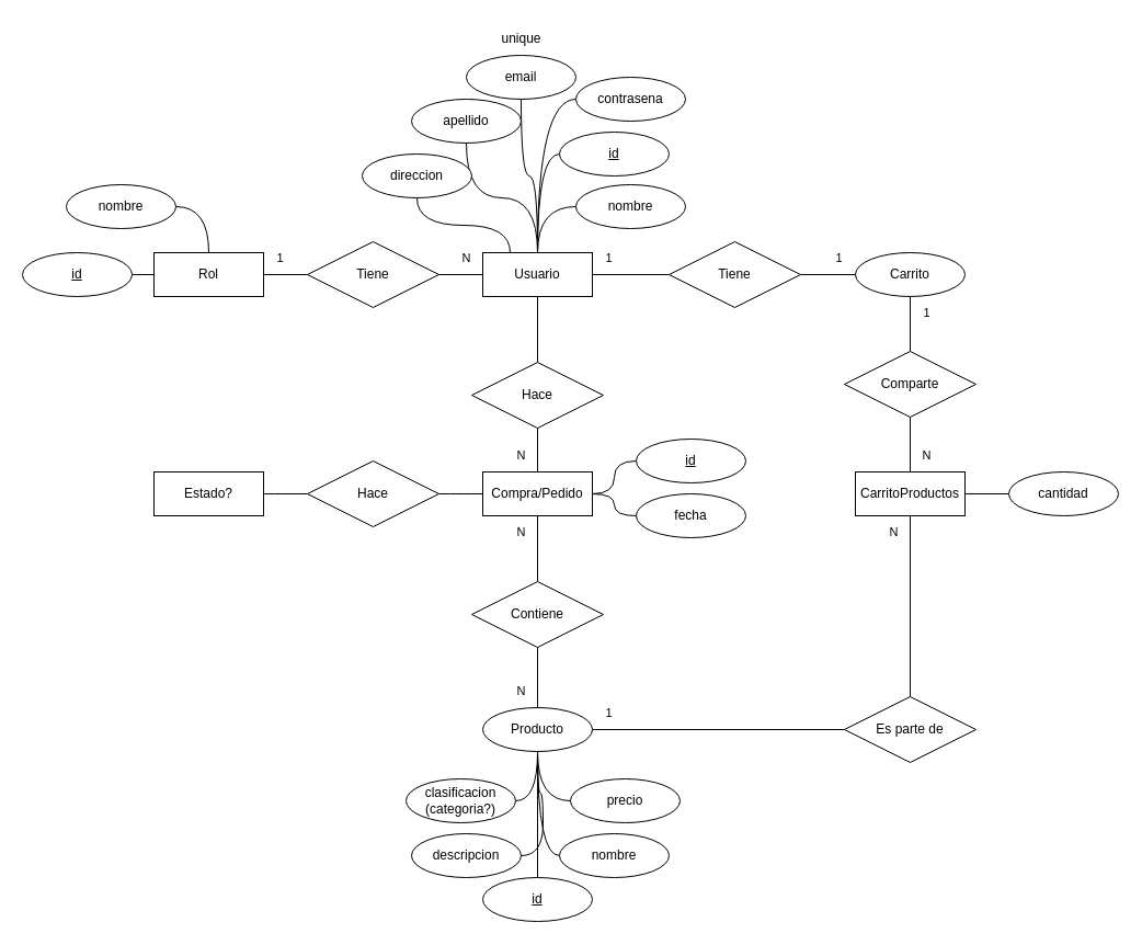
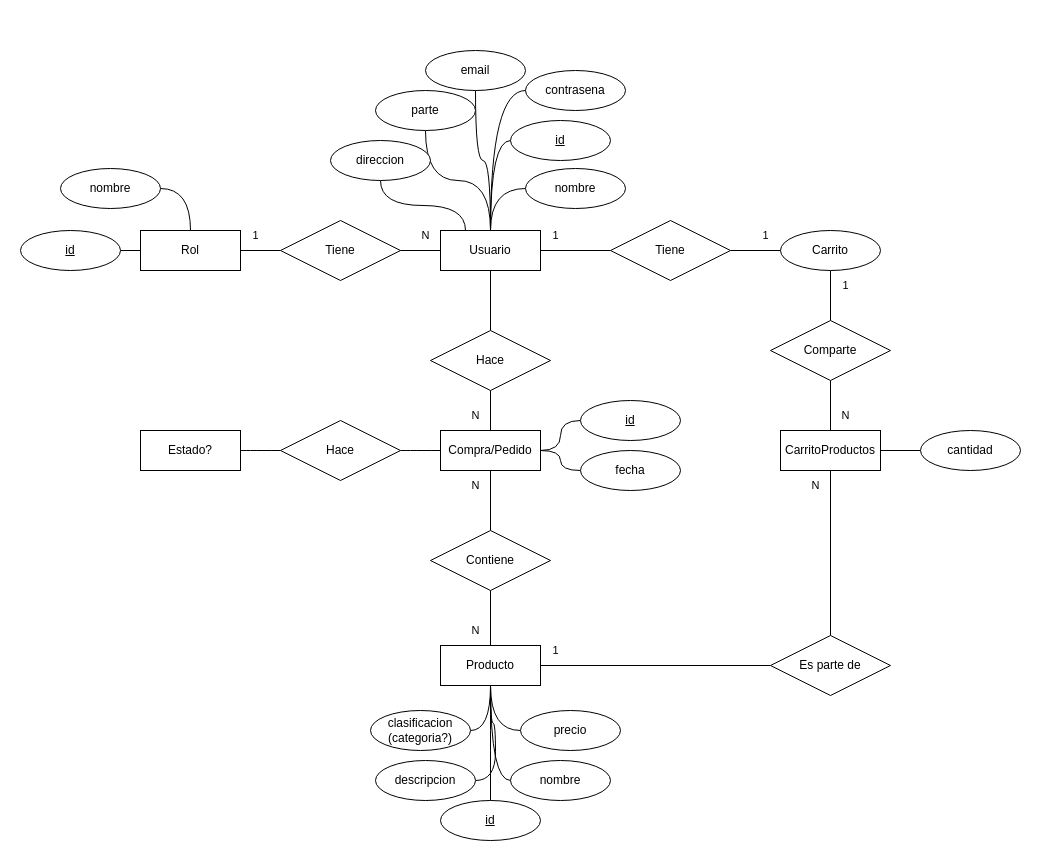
  <mxCell id="0" />
  <mxCell id="1" parent="0" />
  <mxCell id="2" style="edgeStyle=orthogonalEdgeStyle;shape=connector;rounded=0;orthogonalLoop=1;jettySize=auto;html=1;entryX=0;entryY=0.5;entryDx=0;entryDy=0;strokeColor=default;align=center;verticalAlign=middle;fontFamily=Helvetica;fontSize=11;fontColor=default;labelBackgroundColor=default;endArrow=none;endFill=0;curved=1;" parent="1" source="9" target="11" edge="1"><mxGeometry relative="1" as="geometry" /></mxCell>
  <mxCell id="3" style="edgeStyle=orthogonalEdgeStyle;shape=connector;rounded=0;orthogonalLoop=1;jettySize=auto;html=1;entryX=0;entryY=0.5;entryDx=0;entryDy=0;strokeColor=default;align=center;verticalAlign=middle;fontFamily=Helvetica;fontSize=11;fontColor=default;labelBackgroundColor=default;endArrow=none;endFill=0;curved=1;" parent="1" source="9" target="12" edge="1"><mxGeometry relative="1" as="geometry" /></mxCell>
  <mxCell id="4" style="edgeStyle=orthogonalEdgeStyle;shape=connector;rounded=0;orthogonalLoop=1;jettySize=auto;html=1;entryX=0;entryY=0.5;entryDx=0;entryDy=0;strokeColor=default;align=center;verticalAlign=middle;fontFamily=Helvetica;fontSize=11;fontColor=default;labelBackgroundColor=default;endArrow=none;endFill=0;curved=1;" parent="1" source="9" target="19" edge="1"><mxGeometry relative="1" as="geometry" /></mxCell>
  <mxCell id="5" style="edgeStyle=orthogonalEdgeStyle;shape=connector;rounded=0;orthogonalLoop=1;jettySize=auto;html=1;entryX=0.5;entryY=1;entryDx=0;entryDy=0;strokeColor=default;align=center;verticalAlign=middle;fontFamily=Helvetica;fontSize=11;fontColor=default;labelBackgroundColor=default;endArrow=none;endFill=0;curved=1;" parent="1" source="9" target="10" edge="1"><mxGeometry relative="1" as="geometry" /></mxCell>
  <mxCell id="6" style="edgeStyle=orthogonalEdgeStyle;shape=connector;curved=1;rounded=0;orthogonalLoop=1;jettySize=auto;html=1;entryX=0.5;entryY=1;entryDx=0;entryDy=0;strokeColor=default;align=center;verticalAlign=middle;fontFamily=Helvetica;fontSize=11;fontColor=default;labelBackgroundColor=default;endArrow=none;endFill=0;exitX=0.25;exitY=0;exitDx=0;exitDy=0;" parent="1" source="9" target="14" edge="1"><mxGeometry relative="1" as="geometry" /></mxCell>
  <mxCell id="7" style="edgeStyle=orthogonalEdgeStyle;shape=connector;curved=1;rounded=0;orthogonalLoop=1;jettySize=auto;html=1;entryX=0.5;entryY=1;entryDx=0;entryDy=0;strokeColor=default;align=center;verticalAlign=middle;fontFamily=Helvetica;fontSize=11;fontColor=default;labelBackgroundColor=default;endArrow=none;endFill=0;" parent="1" source="9" target="13" edge="1"><mxGeometry relative="1" as="geometry" /></mxCell>
  <mxCell id="8" style="edgeStyle=orthogonalEdgeStyle;rounded=0;orthogonalLoop=1;jettySize=auto;html=1;entryX=0;entryY=0.5;entryDx=0;entryDy=0;endArrow=none;endFill=0;" parent="1" source="9" target="59" edge="1"><mxGeometry relative="1" as="geometry" /></mxCell>
  <mxCell id="9" value="Usuario" style="whiteSpace=wrap;html=1;align=center;" parent="1" vertex="1"><mxGeometry x="440" y="230" width="100" height="40" as="geometry" /></mxCell>
  <mxCell id="10" value="email" style="ellipse;whiteSpace=wrap;html=1;align=center;" parent="1" vertex="1"><mxGeometry x="425" y="50" width="100" height="40" as="geometry" /></mxCell>
  <mxCell id="11" value="contrasena" style="ellipse;whiteSpace=wrap;html=1;align=center;" parent="1" vertex="1"><mxGeometry x="525" y="70" width="100" height="40" as="geometry" /></mxCell>
  <mxCell id="12" value="nombre" style="ellipse;whiteSpace=wrap;html=1;align=center;" parent="1" vertex="1"><mxGeometry x="525" y="168" width="100" height="40" as="geometry" /></mxCell>
- <mxCell id="13" value="apellido" style="ellipse;whiteSpace=wrap;html=1;align=center;" parent="1" vertex="1"><mxGeometry x="375" y="90" width="100" height="40" as="geometry" /></mxCell>
+ <mxCell id="13" value="parte" style="ellipse;whiteSpace=wrap;html=1;align=center;" parent="1" vertex="1"><mxGeometry x="375" y="90" width="100" height="40" as="geometry" /></mxCell>
  <mxCell id="14" value="direccion" style="ellipse;whiteSpace=wrap;html=1;align=center;" parent="1" vertex="1"><mxGeometry x="330" y="140" width="100" height="40" as="geometry" /></mxCell>
- <mxCell id="15" value="unique" style="text;html=1;align=center;verticalAlign=middle;resizable=0;points=[];autosize=1;strokeColor=none;fillColor=none;" parent="1" vertex="1"><mxGeometry x="445" y="20" width="60" height="30" as="geometry" /></mxCell>
  <mxCell id="16" style="edgeStyle=orthogonalEdgeStyle;shape=connector;curved=1;rounded=0;orthogonalLoop=1;jettySize=auto;html=1;entryX=1;entryY=0.5;entryDx=0;entryDy=0;strokeColor=default;align=center;verticalAlign=middle;fontFamily=Helvetica;fontSize=11;fontColor=default;labelBackgroundColor=default;endArrow=none;endFill=0;" parent="1" source="18" target="21" edge="1"><mxGeometry relative="1" as="geometry" /></mxCell>
  <mxCell id="17" style="edgeStyle=orthogonalEdgeStyle;shape=connector;curved=1;rounded=0;orthogonalLoop=1;jettySize=auto;html=1;entryX=1;entryY=0.5;entryDx=0;entryDy=0;strokeColor=default;align=center;verticalAlign=middle;fontFamily=Helvetica;fontSize=11;fontColor=default;labelBackgroundColor=default;endArrow=none;endFill=0;" parent="1" source="18" target="20" edge="1"><mxGeometry relative="1" as="geometry" /></mxCell>
  <mxCell id="18" value="Rol" style="whiteSpace=wrap;html=1;align=center;" parent="1" vertex="1"><mxGeometry x="140" y="230" width="100" height="40" as="geometry" /></mxCell>
  <mxCell id="19" value="id" style="ellipse;whiteSpace=wrap;html=1;align=center;fontStyle=4;" parent="1" vertex="1"><mxGeometry x="510" y="120" width="100" height="40" as="geometry" /></mxCell>
  <mxCell id="20" value="id" style="ellipse;whiteSpace=wrap;html=1;align=center;fontStyle=4;" parent="1" vertex="1"><mxGeometry x="20" y="230" width="100" height="40" as="geometry" /></mxCell>
  <mxCell id="21" value="nombre" style="ellipse;whiteSpace=wrap;html=1;align=center;" parent="1" vertex="1"><mxGeometry x="60" y="168" width="100" height="40" as="geometry" /></mxCell>
  <mxCell id="22" style="edgeStyle=orthogonalEdgeStyle;rounded=0;orthogonalLoop=1;jettySize=auto;html=1;entryX=0;entryY=0.5;entryDx=0;entryDy=0;endArrow=none;endFill=0;" parent="1" source="24" target="9" edge="1"><mxGeometry relative="1" as="geometry" /></mxCell>
  <mxCell id="23" style="edgeStyle=orthogonalEdgeStyle;shape=connector;rounded=0;orthogonalLoop=1;jettySize=auto;html=1;entryX=1;entryY=0.5;entryDx=0;entryDy=0;strokeColor=default;align=center;verticalAlign=middle;fontFamily=Helvetica;fontSize=11;fontColor=default;labelBackgroundColor=default;endArrow=none;endFill=0;" parent="1" source="24" target="18" edge="1"><mxGeometry relative="1" as="geometry" /></mxCell>
  <mxCell id="24" value="Tiene" style="shape=rhombus;perimeter=rhombusPerimeter;whiteSpace=wrap;html=1;align=center;" parent="1" vertex="1"><mxGeometry y="220" width="120" height="60" as="geometry" x="280" /></mxCell>
  <mxCell id="25" value="1" style="text;html=1;align=center;verticalAlign=middle;resizable=0;points=[];autosize=1;strokeColor=none;fillColor=none;fontFamily=Helvetica;fontSize=11;fontColor=default;labelBackgroundColor=default;" parent="1" vertex="1"><mxGeometry x="240" y="220" width="30" height="30" as="geometry" /></mxCell>
  <mxCell id="26" value="N" style="text;html=1;align=center;verticalAlign=middle;resizable=0;points=[];autosize=1;strokeColor=none;fillColor=none;fontFamily=Helvetica;fontSize=11;fontColor=default;labelBackgroundColor=default;" parent="1" vertex="1"><mxGeometry x="460" y="400" width="30" height="30" as="geometry" /></mxCell>
  <mxCell id="27" style="edgeStyle=orthogonalEdgeStyle;shape=connector;curved=1;rounded=0;orthogonalLoop=1;jettySize=auto;html=1;entryX=1;entryY=0.5;entryDx=0;entryDy=0;strokeColor=default;align=center;verticalAlign=middle;fontFamily=Helvetica;fontSize=11;fontColor=default;labelBackgroundColor=default;endArrow=none;endFill=0;" parent="1" source="32" target="36" edge="1"><mxGeometry relative="1" as="geometry" /></mxCell>
  <mxCell id="28" style="edgeStyle=orthogonalEdgeStyle;shape=connector;curved=1;rounded=0;orthogonalLoop=1;jettySize=auto;html=1;entryX=1;entryY=0.5;entryDx=0;entryDy=0;strokeColor=default;align=center;verticalAlign=middle;fontFamily=Helvetica;fontSize=11;fontColor=default;labelBackgroundColor=default;endArrow=none;endFill=0;" parent="1" source="32" target="35" edge="1"><mxGeometry relative="1" as="geometry" /></mxCell>
  <mxCell id="29" style="edgeStyle=orthogonalEdgeStyle;shape=connector;curved=1;rounded=0;orthogonalLoop=1;jettySize=auto;html=1;entryX=0.5;entryY=0;entryDx=0;entryDy=0;strokeColor=default;align=center;verticalAlign=middle;fontFamily=Helvetica;fontSize=11;fontColor=default;labelBackgroundColor=default;endArrow=none;endFill=0;" parent="1" source="32" target="33" edge="1"><mxGeometry relative="1" as="geometry" /></mxCell>
  <mxCell id="30" style="edgeStyle=orthogonalEdgeStyle;shape=connector;curved=1;rounded=0;orthogonalLoop=1;jettySize=auto;html=1;entryX=0;entryY=0.5;entryDx=0;entryDy=0;strokeColor=default;align=center;verticalAlign=middle;fontFamily=Helvetica;fontSize=11;fontColor=default;labelBackgroundColor=default;endArrow=none;endFill=0;" parent="1" source="32" target="34" edge="1"><mxGeometry relative="1" as="geometry" /></mxCell>
  <mxCell id="31" style="edgeStyle=orthogonalEdgeStyle;shape=connector;curved=1;rounded=0;orthogonalLoop=1;jettySize=auto;html=1;entryX=0;entryY=0.5;entryDx=0;entryDy=0;strokeColor=default;align=center;verticalAlign=middle;fontFamily=Helvetica;fontSize=11;fontColor=default;labelBackgroundColor=default;endArrow=none;endFill=0;" parent="1" source="32" target="37" edge="1"><mxGeometry relative="1" as="geometry" /></mxCell>
- <mxCell id="32" value="Producto" style="ellipse;whiteSpace=wrap;html=1;align=center;" parent="1" vertex="1"><mxGeometry x="440" y="645" width="100" height="40" as="geometry" /></mxCell>
+ <mxCell id="32" value="Producto" style="whiteSpace=wrap;html=1;align=center;" parent="1" vertex="1"><mxGeometry x="440" y="645" width="100" height="40" as="geometry" /></mxCell>
  <mxCell id="33" value="id" style="ellipse;whiteSpace=wrap;html=1;align=center;fontStyle=4;" parent="1" vertex="1"><mxGeometry x="440" y="800" width="100" height="40" as="geometry" /></mxCell>
  <mxCell id="34" value="nombre" style="ellipse;whiteSpace=wrap;html=1;align=center;" parent="1" vertex="1"><mxGeometry x="510" y="760" width="100" height="40" as="geometry" /></mxCell>
  <mxCell id="35" value="descripcion" style="ellipse;whiteSpace=wrap;html=1;align=center;" parent="1" vertex="1"><mxGeometry x="375" y="760" width="100" height="40" as="geometry" /></mxCell>
  <mxCell id="36" value="clasificacion&lt;div&gt;(categoria?)&lt;/div&gt;" style="ellipse;whiteSpace=wrap;html=1;align=center;" parent="1" vertex="1"><mxGeometry x="370" y="710" width="100" height="40" as="geometry" /></mxCell>
  <mxCell id="37" value="precio" style="ellipse;whiteSpace=wrap;html=1;align=center;" parent="1" vertex="1"><mxGeometry x="520" y="710" width="100" height="40" as="geometry" /></mxCell>
  <mxCell id="38" style="edgeStyle=orthogonalEdgeStyle;shape=connector;rounded=0;orthogonalLoop=1;jettySize=auto;html=1;entryX=0.5;entryY=0;entryDx=0;entryDy=0;strokeColor=default;align=center;verticalAlign=middle;fontFamily=Helvetica;fontSize=11;fontColor=default;labelBackgroundColor=default;endArrow=none;endFill=0;" parent="1" source="41" target="47" edge="1"><mxGeometry relative="1" as="geometry" /></mxCell>
  <mxCell id="39" style="edgeStyle=orthogonalEdgeStyle;shape=connector;curved=1;rounded=0;orthogonalLoop=1;jettySize=auto;html=1;entryX=0;entryY=0.5;entryDx=0;entryDy=0;strokeColor=default;align=center;verticalAlign=middle;fontFamily=Helvetica;fontSize=11;fontColor=default;labelBackgroundColor=default;endArrow=none;endFill=0;" parent="1" source="41" target="51" edge="1"><mxGeometry relative="1" as="geometry" /></mxCell>
  <mxCell id="40" style="edgeStyle=orthogonalEdgeStyle;shape=connector;curved=1;rounded=0;orthogonalLoop=1;jettySize=auto;html=1;strokeColor=default;align=center;verticalAlign=middle;fontFamily=Helvetica;fontSize=11;fontColor=default;labelBackgroundColor=default;endArrow=none;endFill=0;" parent="1" source="41" target="50" edge="1"><mxGeometry relative="1" as="geometry" /></mxCell>
  <mxCell id="41" value="Compra/Pedido" style="whiteSpace=wrap;html=1;align=center;" parent="1" vertex="1"><mxGeometry x="440" y="430" width="100" height="40" as="geometry" /></mxCell>
  <mxCell id="42" style="edgeStyle=orthogonalEdgeStyle;shape=connector;rounded=0;orthogonalLoop=1;jettySize=auto;html=1;entryX=0.5;entryY=1;entryDx=0;entryDy=0;strokeColor=default;align=center;verticalAlign=middle;fontFamily=Helvetica;fontSize=11;fontColor=default;labelBackgroundColor=default;endArrow=none;endFill=0;" parent="1" source="44" target="9" edge="1"><mxGeometry relative="1" as="geometry" /></mxCell>
  <mxCell id="43" style="edgeStyle=orthogonalEdgeStyle;shape=connector;rounded=0;orthogonalLoop=1;jettySize=auto;html=1;entryX=0.5;entryY=0;entryDx=0;entryDy=0;strokeColor=default;align=center;verticalAlign=middle;fontFamily=Helvetica;fontSize=11;fontColor=default;labelBackgroundColor=default;endArrow=none;endFill=0;" parent="1" source="44" target="41" edge="1"><mxGeometry relative="1" as="geometry" /></mxCell>
  <mxCell id="44" value="Hace" style="shape=rhombus;perimeter=rhombusPerimeter;whiteSpace=wrap;html=1;align=center;" parent="1" vertex="1"><mxGeometry x="430" y="330" width="120" height="60" as="geometry" /></mxCell>
  <mxCell id="45" value="N" style="text;html=1;align=center;verticalAlign=middle;resizable=0;points=[];autosize=1;strokeColor=none;fillColor=none;fontFamily=Helvetica;fontSize=11;fontColor=default;labelBackgroundColor=default;" parent="1" vertex="1"><mxGeometry x="410" y="220" width="30" height="30" as="geometry" /></mxCell>
  <mxCell id="46" style="edgeStyle=orthogonalEdgeStyle;shape=connector;rounded=0;orthogonalLoop=1;jettySize=auto;html=1;entryX=0.5;entryY=0;entryDx=0;entryDy=0;strokeColor=default;align=center;verticalAlign=middle;fontFamily=Helvetica;fontSize=11;fontColor=default;labelBackgroundColor=default;endArrow=none;endFill=0;" parent="1" source="47" target="32" edge="1"><mxGeometry relative="1" as="geometry" /></mxCell>
  <mxCell id="47" value="Contiene" style="shape=rhombus;perimeter=rhombusPerimeter;whiteSpace=wrap;html=1;align=center;" parent="1" vertex="1"><mxGeometry x="430" y="530" width="120" height="60" as="geometry" /></mxCell>
  <mxCell id="48" value="N" style="text;html=1;align=center;verticalAlign=middle;resizable=0;points=[];autosize=1;strokeColor=none;fillColor=none;fontFamily=Helvetica;fontSize=11;fontColor=default;labelBackgroundColor=default;" parent="1" vertex="1"><mxGeometry x="460" y="470" width="30" height="30" as="geometry" /></mxCell>
  <mxCell id="49" value="N" style="text;html=1;align=center;verticalAlign=middle;resizable=0;points=[];autosize=1;strokeColor=none;fillColor=none;fontFamily=Helvetica;fontSize=11;fontColor=default;labelBackgroundColor=default;" parent="1" vertex="1"><mxGeometry x="460" y="615" width="30" height="30" as="geometry" /></mxCell>
  <mxCell id="50" value="fecha" style="ellipse;whiteSpace=wrap;html=1;align=center;" parent="1" vertex="1"><mxGeometry x="580" y="450" width="100" height="40" as="geometry" /></mxCell>
  <mxCell id="51" value="id" style="ellipse;whiteSpace=wrap;html=1;align=center;fontStyle=4;" parent="1" vertex="1"><mxGeometry x="580" y="400" width="100" height="40" as="geometry" /></mxCell>
  <mxCell id="52" style="edgeStyle=orthogonalEdgeStyle;shape=connector;curved=1;rounded=0;orthogonalLoop=1;jettySize=auto;html=1;entryX=0;entryY=0.5;entryDx=0;entryDy=0;strokeColor=default;align=center;verticalAlign=middle;fontFamily=Helvetica;fontSize=11;fontColor=default;labelBackgroundColor=default;endArrow=none;endFill=0;" parent="1" source="53" target="55" edge="1"><mxGeometry relative="1" as="geometry" /></mxCell>
  <mxCell id="53" value="Estado?" style="whiteSpace=wrap;html=1;align=center;" parent="1" vertex="1"><mxGeometry x="140" y="430" width="100" height="40" as="geometry" /></mxCell>
  <mxCell id="54" style="edgeStyle=orthogonalEdgeStyle;shape=connector;curved=1;rounded=0;orthogonalLoop=1;jettySize=auto;html=1;entryX=0;entryY=0.5;entryDx=0;entryDy=0;strokeColor=default;align=center;verticalAlign=middle;fontFamily=Helvetica;fontSize=11;fontColor=default;labelBackgroundColor=default;endArrow=none;endFill=0;" parent="1" source="55" target="41" edge="1"><mxGeometry relative="1" as="geometry" /></mxCell>
  <mxCell id="55" value="Hace" style="shape=rhombus;perimeter=rhombusPerimeter;whiteSpace=wrap;html=1;align=center;" parent="1" vertex="1"><mxGeometry y="420" width="120" height="60" as="geometry" x="280" /></mxCell>
  <mxCell id="56" style="edgeStyle=orthogonalEdgeStyle;shape=connector;rounded=0;orthogonalLoop=1;jettySize=auto;html=1;entryX=0.5;entryY=0;entryDx=0;entryDy=0;strokeColor=default;align=center;verticalAlign=middle;fontFamily=Helvetica;fontSize=11;fontColor=default;labelBackgroundColor=default;endArrow=none;endFill=0;" parent="1" source="57" target="65" edge="1"><mxGeometry relative="1" as="geometry" /></mxCell>
  <mxCell id="57" value="Carrito" style="ellipse;whiteSpace=wrap;html=1;align=center;" parent="1" vertex="1"><mxGeometry x="780" y="230" width="100" height="40" as="geometry" /></mxCell>
  <mxCell id="58" style="edgeStyle=orthogonalEdgeStyle;shape=connector;rounded=0;orthogonalLoop=1;jettySize=auto;html=1;entryX=0;entryY=0.5;entryDx=0;entryDy=0;strokeColor=default;align=center;verticalAlign=middle;fontFamily=Helvetica;fontSize=11;fontColor=default;labelBackgroundColor=default;endArrow=none;endFill=0;" parent="1" source="59" target="57" edge="1"><mxGeometry relative="1" as="geometry" /></mxCell>
  <mxCell id="59" value="Tiene" style="shape=rhombus;perimeter=rhombusPerimeter;whiteSpace=wrap;html=1;align=center;" parent="1" vertex="1"><mxGeometry x="610" y="220" width="120" height="60" as="geometry" /></mxCell>
  <mxCell id="60" value="1" style="text;html=1;align=center;verticalAlign=middle;resizable=0;points=[];autosize=1;strokeColor=none;fillColor=none;fontFamily=Helvetica;fontSize=11;fontColor=default;labelBackgroundColor=default;" parent="1" vertex="1"><mxGeometry x="540" y="220" width="30" height="30" as="geometry" /></mxCell>
  <mxCell id="61" value="1" style="text;html=1;align=center;verticalAlign=middle;resizable=0;points=[];autosize=1;strokeColor=none;fillColor=none;fontFamily=Helvetica;fontSize=11;fontColor=default;labelBackgroundColor=default;" parent="1" vertex="1"><mxGeometry x="750" y="220" width="30" height="30" as="geometry" /></mxCell>
  <mxCell id="62" style="edgeStyle=orthogonalEdgeStyle;shape=connector;rounded=0;orthogonalLoop=1;jettySize=auto;html=1;entryX=0;entryY=0.5;entryDx=0;entryDy=0;strokeColor=default;align=center;verticalAlign=middle;fontFamily=Helvetica;fontSize=11;fontColor=default;labelBackgroundColor=default;endArrow=none;endFill=0;" parent="1" source="63" target="73" edge="1"><mxGeometry relative="1" as="geometry" /></mxCell>
  <mxCell id="63" value="CarritoProductos" style="whiteSpace=wrap;html=1;align=center;" parent="1" vertex="1"><mxGeometry x="780" y="430" width="100" height="40" as="geometry" /></mxCell>
  <mxCell id="64" style="edgeStyle=orthogonalEdgeStyle;shape=connector;rounded=0;orthogonalLoop=1;jettySize=auto;html=1;entryX=0.5;entryY=0;entryDx=0;entryDy=0;strokeColor=default;align=center;verticalAlign=middle;fontFamily=Helvetica;fontSize=11;fontColor=default;labelBackgroundColor=default;endArrow=none;endFill=0;" parent="1" source="65" target="63" edge="1"><mxGeometry relative="1" as="geometry" /></mxCell>
  <mxCell id="65" value="Comparte" style="shape=rhombus;perimeter=rhombusPerimeter;whiteSpace=wrap;html=1;align=center;" parent="1" vertex="1"><mxGeometry x="770" y="320" width="120" height="60" as="geometry" /></mxCell>
  <mxCell id="66" style="edgeStyle=orthogonalEdgeStyle;shape=connector;rounded=0;orthogonalLoop=1;jettySize=auto;html=1;entryX=1;entryY=0.5;entryDx=0;entryDy=0;strokeColor=default;align=center;verticalAlign=middle;fontFamily=Helvetica;fontSize=11;fontColor=default;labelBackgroundColor=default;endArrow=none;endFill=0;" parent="1" source="68" target="32" edge="1"><mxGeometry relative="1" as="geometry" /></mxCell>
  <mxCell id="67" style="edgeStyle=orthogonalEdgeStyle;shape=connector;rounded=0;orthogonalLoop=1;jettySize=auto;html=1;entryX=0.5;entryY=1;entryDx=0;entryDy=0;strokeColor=default;align=center;verticalAlign=middle;fontFamily=Helvetica;fontSize=11;fontColor=default;labelBackgroundColor=default;endArrow=none;endFill=0;" parent="1" source="68" target="63" edge="1"><mxGeometry relative="1" as="geometry" /></mxCell>
  <mxCell id="68" value="Es parte de" style="shape=rhombus;perimeter=rhombusPerimeter;whiteSpace=wrap;html=1;align=center;" parent="1" vertex="1"><mxGeometry x="770" y="635" width="120" height="60" as="geometry" /></mxCell>
  <mxCell id="69" value="N" style="text;html=1;align=center;verticalAlign=middle;resizable=0;points=[];autosize=1;strokeColor=none;fillColor=none;fontFamily=Helvetica;fontSize=11;fontColor=default;labelBackgroundColor=default;" parent="1" vertex="1"><mxGeometry x="800" y="470" width="30" height="30" as="geometry" /></mxCell>
  <mxCell id="70" value="1" style="text;html=1;align=center;verticalAlign=middle;resizable=0;points=[];autosize=1;strokeColor=none;fillColor=none;fontFamily=Helvetica;fontSize=11;fontColor=default;labelBackgroundColor=default;" parent="1" vertex="1"><mxGeometry x="540" y="635" width="30" height="30" as="geometry" /></mxCell>
  <mxCell id="71" value="1" style="text;html=1;align=center;verticalAlign=middle;resizable=0;points=[];autosize=1;strokeColor=none;fillColor=none;fontFamily=Helvetica;fontSize=11;fontColor=default;labelBackgroundColor=default;" parent="1" vertex="1"><mxGeometry x="830" y="270" width="30" height="30" as="geometry" /></mxCell>
  <mxCell id="72" value="N" style="text;html=1;align=center;verticalAlign=middle;resizable=0;points=[];autosize=1;strokeColor=none;fillColor=none;fontFamily=Helvetica;fontSize=11;fontColor=default;labelBackgroundColor=default;" parent="1" vertex="1"><mxGeometry x="830" y="400" width="30" height="30" as="geometry" /></mxCell>
  <mxCell id="73" value="cantidad" style="ellipse;whiteSpace=wrap;html=1;align=center;" parent="1" vertex="1"><mxGeometry x="920" y="430" width="100" height="40" as="geometry" /></mxCell>
